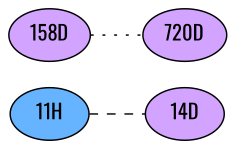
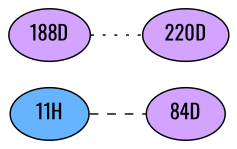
  graph {
    fontname=Oswald
    rankdir=LR
    node [fillcolor="#D3A4FF" fontname=Oswald style=radial]
    edge [fontname=Oswald penwidth=1]
    n1 [fillcolor="#66B3FF" label="11H"]
-   "14D"
-   "158D"
-   "220D" [label="720D"]
+   "14D" [label="84D"]
+   "158D" [label="188D"]
+   "220D"
    n1 -- "14D" [style=dashed]
    "158D" -- "220D" [style=dotted]
  }
